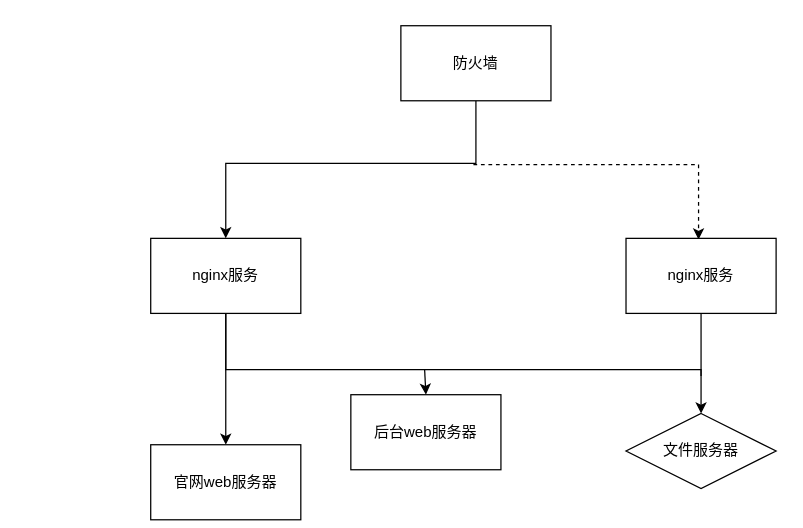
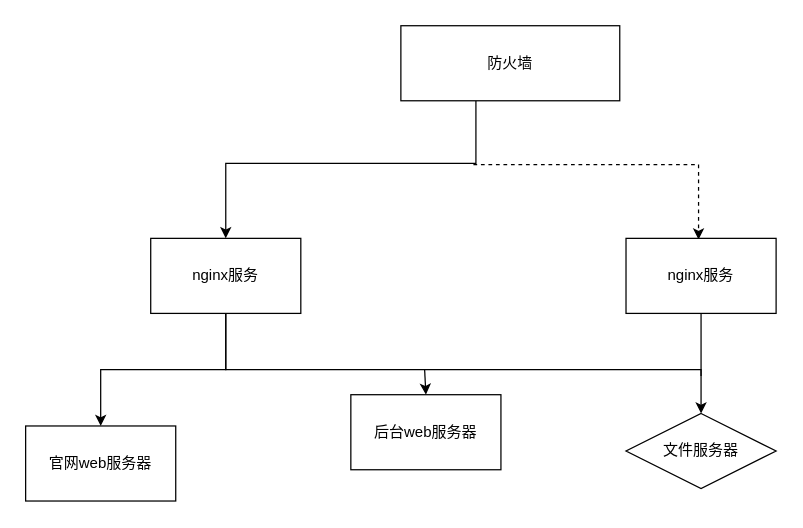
  <mxCell id="0" />
  <mxCell id="1" parent="0" />
  <mxCell id="2" value="" style="edgeStyle=orthogonalEdgeStyle;rounded=0;orthogonalLoop=1;jettySize=auto;html=1;" edge="1" parent="1" source="4" target="7"><mxGeometry relative="1" as="geometry"><Array as="points"><mxPoint x="380" y="130" /><mxPoint x="180" y="130" /></Array></mxGeometry></mxCell>
  <mxCell id="3" value="" style="edgeStyle=orthogonalEdgeStyle;rounded=0;orthogonalLoop=1;jettySize=auto;html=1;dashed=1;" edge="1" parent="1"><mxGeometry relative="1" as="geometry"><mxPoint x="378" y="131" as="sourcePoint" /><mxPoint x="558" y="191" as="targetPoint" /><Array as="points"><mxPoint x="558" y="131" /></Array></mxGeometry></mxCell>
- <mxCell id="4" value="防火墙" style="rounded=0;whiteSpace=wrap;html=1;" vertex="1" parent="1"><mxGeometry x="320" y="20" width="120" height="60" as="geometry" /></mxCell>
+ <mxCell id="4" value="防火墙" style="rounded=0;whiteSpace=wrap;html=1;" vertex="1" parent="1"><mxGeometry x="320" y="20" width="175" height="60" as="geometry" /></mxCell>
  <mxCell id="5" value="" style="edgeStyle=orthogonalEdgeStyle;rounded=0;orthogonalLoop=1;jettySize=auto;html=1;" edge="1" parent="1" source="7" target="9"><mxGeometry relative="1" as="geometry" /></mxCell>
  <mxCell id="6" value="" style="edgeStyle=orthogonalEdgeStyle;rounded=0;orthogonalLoop=1;jettySize=auto;html=1;entryX=0.5;entryY=0;entryDx=0;entryDy=0;" edge="1" parent="1" target="11"><mxGeometry relative="1" as="geometry"><mxPoint x="180" y="245" as="sourcePoint" /><mxPoint x="400" y="335" as="targetPoint" /><Array as="points"><mxPoint x="180" y="295" /><mxPoint x="560" y="295" /></Array></mxGeometry></mxCell>
  <mxCell id="7" value="nginx服务" style="whiteSpace=wrap;html=1;rounded=0;" vertex="1" parent="1"><mxGeometry x="120" y="190" width="120" height="60" as="geometry" /></mxCell>
  <mxCell id="8" value="nginx服务" style="whiteSpace=wrap;html=1;rounded=0;" vertex="1" parent="1"><mxGeometry x="500" y="190" width="120" height="60" as="geometry" /></mxCell>
- <mxCell id="9" value="官网web服务器" style="whiteSpace=wrap;html=1;rounded=0;" vertex="1" parent="1"><mxGeometry x="120" y="355" width="120" height="60" as="geometry" /></mxCell>
+ <mxCell id="9" value="官网web服务器" style="whiteSpace=wrap;html=1;rounded=0;" vertex="1" parent="1"><mxGeometry x="20" y="340" width="120" height="60" as="geometry" /></mxCell>
  <mxCell id="10" value="后台web服务器" style="whiteSpace=wrap;html=1;rounded=0;" vertex="1" parent="1"><mxGeometry x="280" y="315" width="120" height="60" as="geometry" /></mxCell>
  <mxCell id="11" value="文件服务器" style="rhombus;whiteSpace=wrap;html=1;" vertex="1" parent="1"><mxGeometry x="500" y="330" width="120" height="60" as="geometry" /></mxCell>
  <mxCell id="12" value="" style="endArrow=classic;html=1;rounded=0;entryX=0.5;entryY=0;entryDx=0;entryDy=0;" edge="1" parent="1" target="10"><mxGeometry width="50" height="50" relative="1" as="geometry"><mxPoint x="339" y="295" as="sourcePoint" /><mxPoint x="389" y="245" as="targetPoint" /></mxGeometry></mxCell>
  <mxCell id="13" value="" style="endArrow=none;html=1;rounded=0;" edge="1" parent="1"><mxGeometry width="50" height="50" relative="1" as="geometry"><mxPoint x="560" y="300" as="sourcePoint" /><mxPoint x="560" y="250" as="targetPoint" /></mxGeometry></mxCell>
